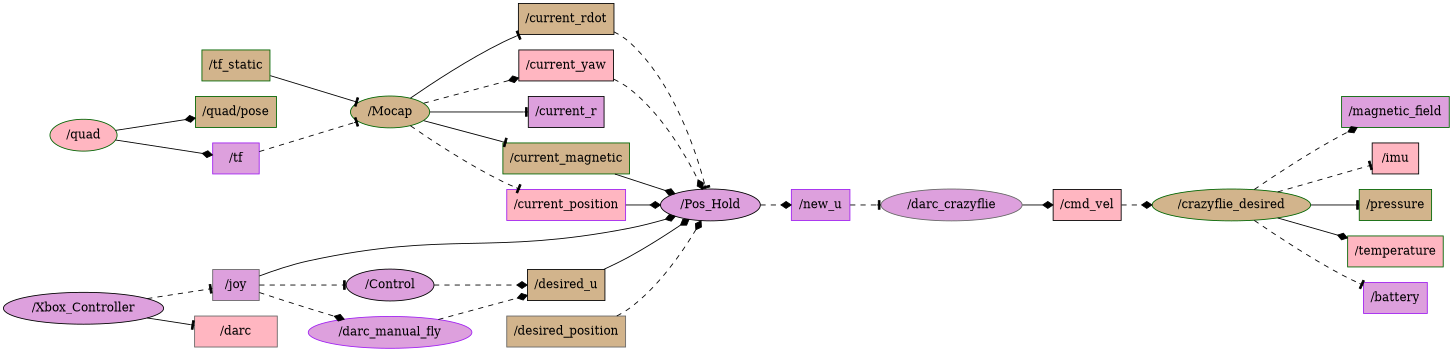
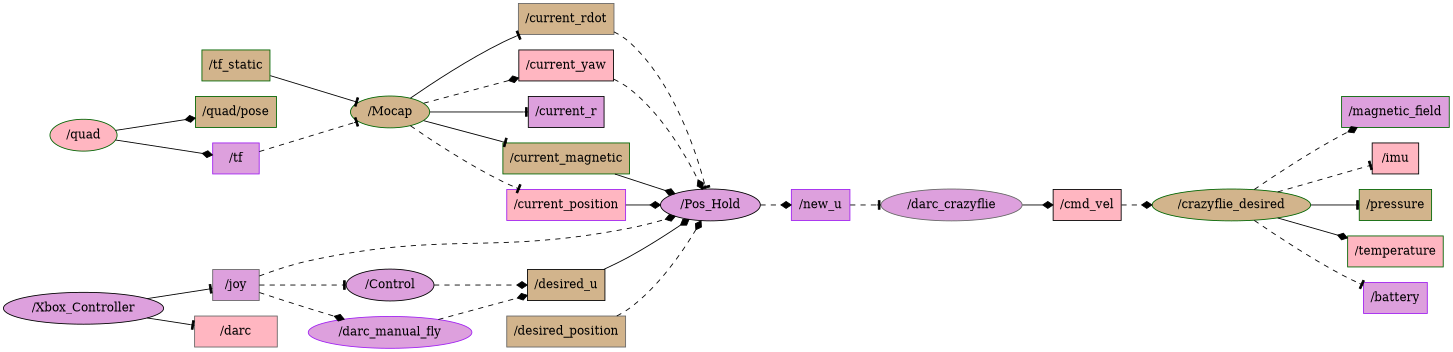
  digraph {
    rank=same
    rankdir=LR
    node [color=black fillcolor=plum shape=box style=filled]
    edge [arrowhead=diamond penwidth=1 style=dashed]
    n1 [color=purple height=0.5 label="/new_u" width=0.94444]
    n2 [color=gray40 height=0.51389 label="/darc_crazyflie" shape=ellipse width=2.2778]
    n3 [fillcolor=lightpink height=0.5 label="/cmd_vel" width=1.0556]
-   n4 [fillcolor=tan height=0.5 label="/current_rdot" width=1.5]
+   n4 [color=gray40 fillcolor=tan height=0.5 label="/current_rdot" width=1.5]
    n5 [height=0.51389 label="/Pos_Hold" shape=ellipse width=1.6111]
    n6 [color=darkgreen height=0.5 label="/magnetic_field" width=1.6667]
    n7 [color=darkgreen fillcolor=tan height=0.5 label="/quad/pose" width=1.25]
    n8 [color=darkgreen fillcolor=tan height=0.5 label="/tf_static" width=1.0556]
    n9 [color=darkgreen fillcolor=tan height=0.51389 label="/Mocap" shape=ellipse width=1.2778]
    n10 [fillcolor=lightpink height=0.5 label="/current_yaw" width=1.5]
    n11 [height=0.5 label="/current_r" width=1.1944]
    n12 [color=darkgreen fillcolor=tan height=0.5 label="/current_magnetic" width=1.8333]
    n13 [color=purple fillcolor=lightpink height=0.5 label="/current_position" width=1.8611]
    n14 [color=purple height=0.5 label="/tf" width=0.75]
    n15 [color=gray40 height=0.5 label="/joy" width=0.75]
    n16 [height=0.51389 label="/Control" shape=ellipse width=1.4167]
    n17 [color=purple height=0.51389 label="/darc_manual_fly" shape=ellipse width=2.6389]
    n18 [fillcolor=tan height=0.5 label="/desired_u" width=1.1944]
    n19 [color=gray40 fillcolor=lightpink height=0.5 label="/darc" width=1.3333]
    n20 [fillcolor=lightpink height=0.5 label="/imu" width=0.75]
    n21 [color=darkgreen fillcolor=tan height=0.5 label="/pressure" width=1.1111]
    n22 [color=darkgreen fillcolor=lightpink height=0.5 label="/temperature" width=1.5]
    n23 [color=gray40 fillcolor=tan height=0.5 label="/desired_position" width=1.8333]
    n24 [color=darkgreen fillcolor=tan height=0.51389 label="/crazyflie_desired" shape=ellipse width=2.5556]
    n25 [color=purple height=0.5 label="/battery" width=1]
    n26 [height=0.51389 label="/Xbox_Controller" shape=ellipse width=2.5833]
    n27 [color=darkgreen fillcolor=lightpink height=0.51389 label="/quad" shape=ellipse width=1.0833]
    n1 -> n2 [arrowhead=tee]
    n2 -> n3 [style=solid]
    n3 -> n24
    n4 -> n5 [arrowhead=tee]
    n5 -> n1
    n8 -> n9 [arrowhead=tee style=solid]
    n9 -> n4 [arrowhead=tee style=solid]
    n9 -> n10
    n9 -> n11 [arrowhead=tee style=solid]
    n9 -> n12 [arrowhead=tee style=solid]
    n9 -> n13 [arrowhead=tee]
    n10 -> n5
    n12 -> n5 [style=solid]
    n13 -> n5 [style=solid]
    n14 -> n9 [arrowhead=tee]
-   n15 -> n5 [style=solid]
+   n15 -> n5
    n15 -> n16 [arrowhead=tee]
    n15 -> n17
    n16 -> n18
    n17 -> n18
    n18 -> n5 [style=solid]
    n23 -> n5
    n24 -> n6
    n24 -> n20 [arrowhead=tee]
    n24 -> n21 [arrowhead=tee style=solid]
    n24 -> n22 [style=solid]
    n24 -> n25 [arrowhead=tee]
-   n26 -> n15 [arrowhead=tee]
+   n26 -> n15 [arrowhead=tee style=solid]
    n26 -> n19 [arrowhead=tee style=solid]
    n27 -> n7 [style=solid]
    n27 -> n14 [style=solid]
  }
